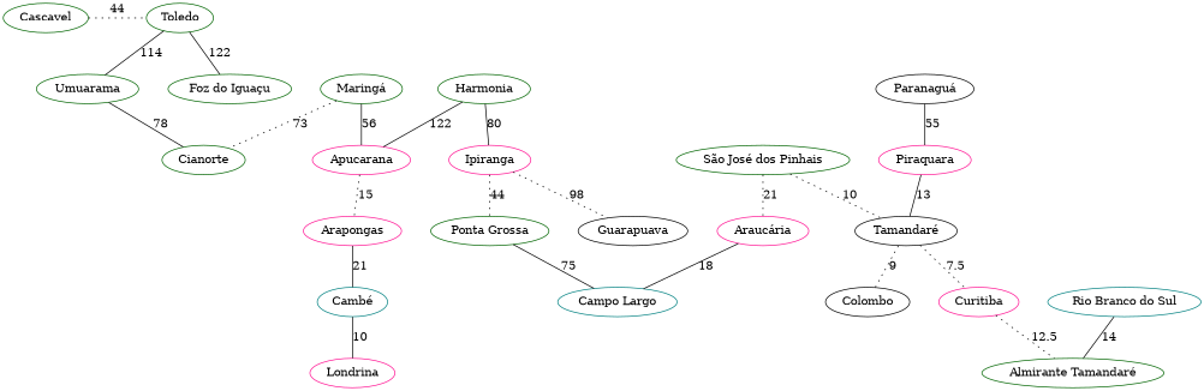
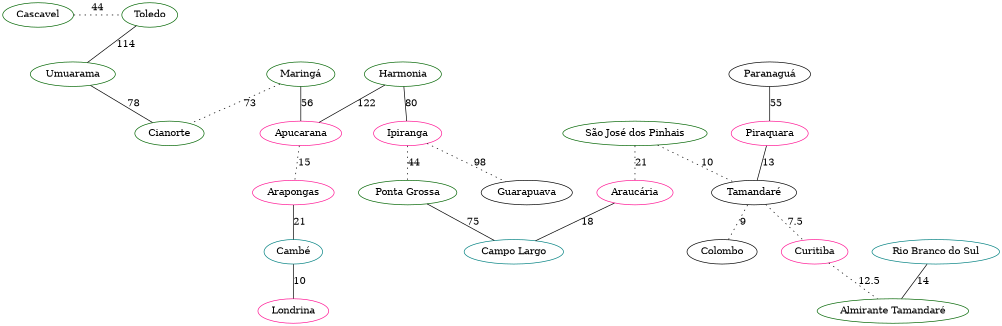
  graph {
    nodesep="0.5 equally"
    ranksep="0.5 equally"
    node [color=darkgreen shape=ellipse]
    edge [style=solid]
    Cascavel
    Toledo
    Umuarama
-   "Foz do Iguaçu"
    Cianorte
    n6 [color=black label="Tamandaré"]
    Curitiba [color=deeppink]
    Colombo [color=black]
    "Almirante Tamandaré"
    "Cambé" [color=teal]
    Londrina [color=deeppink]
    "São José dos Pinhais"
    "Araucária" [color=deeppink]
    "Campo Largo" [color=teal]
    Piraquara [color=deeppink]
    "Rio Branco do Sul" [color=teal]
    Apucarana [color=deeppink]
    Arapongas [color=deeppink]
    Ipiranga [color=deeppink]
    "Ponta Grossa"
    Guarapuava [color=black]
    "Paranaguá" [color=black]
    "Maringá"
    Harmonia
    subgraph sub_1 {
      rank=same
      Cascavel
      Toledo
    }
    Cascavel -- Toledo [label=44 style=dotted]
    Toledo -- Umuarama [label=114]
-   Toledo -- "Foz do Iguaçu" [label=122]
    Umuarama -- Cianorte [label=78]
    n6 -- Curitiba [label=7.5 style=dotted]
    n6 -- Colombo [label=9 style=dotted]
    Curitiba -- "Almirante Tamandaré" [label=12.5 style=dotted]
    "Cambé" -- Londrina [label=10]
    "São José dos Pinhais" -- n6 [label=10 style=dotted]
    "São José dos Pinhais" -- "Araucária" [label=21 style=dotted]
    "Araucária" -- "Campo Largo" [label=18]
    Piraquara -- n6 [label=13]
    "Rio Branco do Sul" -- "Almirante Tamandaré" [label=14]
    Apucarana -- Arapongas [label=15 style=dotted]
    Arapongas -- "Cambé" [label=21]
    Ipiranga -- "Ponta Grossa" [label=44 style=dotted]
    Ipiranga -- Guarapuava [label=98 style=dotted]
    "Ponta Grossa" -- "Campo Largo" [label=75]
    "Paranaguá" -- Piraquara [label=55]
    "Maringá" -- Cianorte [label=73 style=dotted]
    "Maringá" -- Apucarana [label=56]
    Harmonia -- Apucarana [label=122]
    Harmonia -- Ipiranga [label=80]
  }
